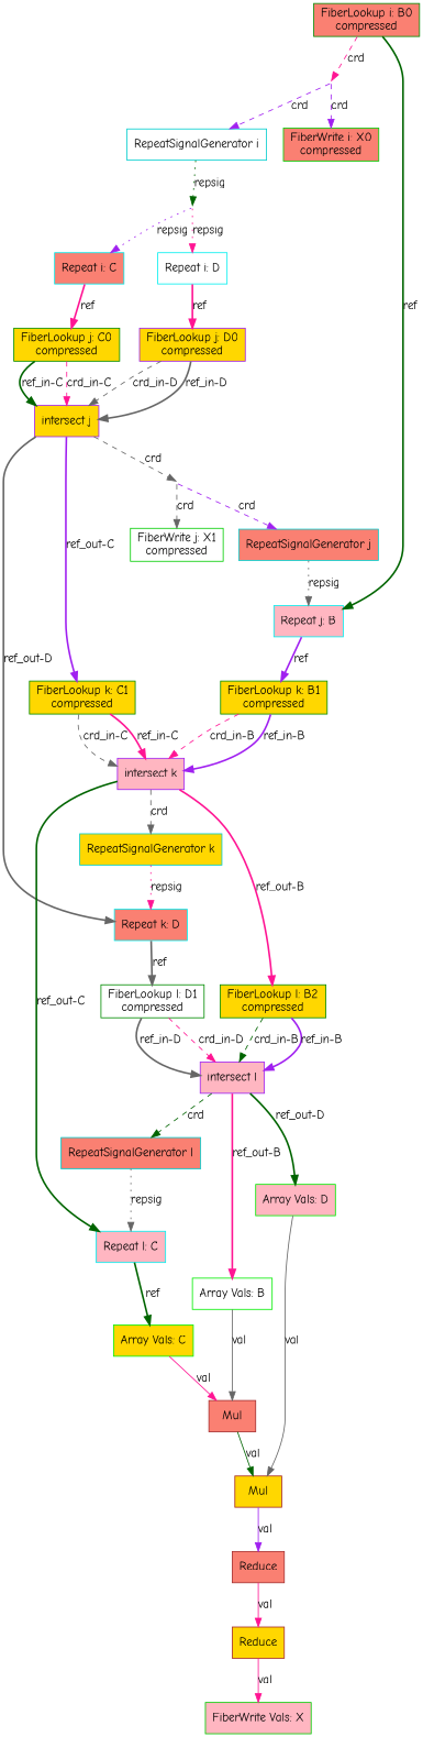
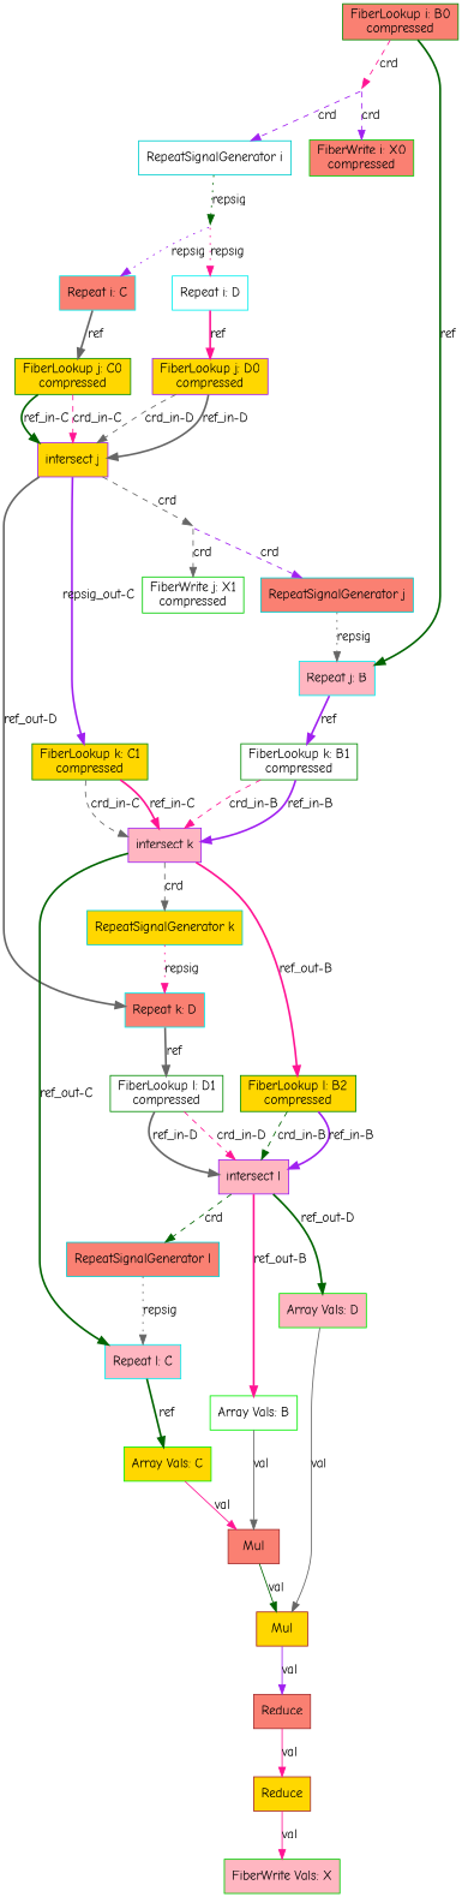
  digraph {
    fontname="Comic Neue"
    node [color=green4 fillcolor=gold fontname="Comic Neue" shape=box style=filled type=fiberlookup]
    edge [color=deeppink fontname="Comic Neue" style=bold type=ref]
    n1 [fillcolor=salmon format=compressed index=i label="FiberLookup i: B0\ncompressed" root=true src=true tensor=B]
    30 [shape=point style=invis type=broadcast color="" fillcolor=""]
    n3 [color=cyan2 fillcolor=lightpink index=j label="Repeat j: B" root=false tensor=B type=repeat]
    n4 [color=green3 crdsize=B0_dim fillcolor=salmon format=compressed index=i label="FiberWrite i: X0\ncompressed" segsize=2 sink=true tensor=X type=fiberwrite]
    n5 [color=cyan3 fillcolor=white index=i label="RepeatSignalGenerator i" type=repsiggen]
-   n6 [format=compressed index=k label="FiberLookup k: B1\ncompressed" root=false src=true tensor=B]
+   n6 [fillcolor=white format=compressed index=k label="FiberLookup k: B1\ncompressed" root=false src=true tensor=B]
    28 [shape=point style=invis type=broadcast color="" fillcolor=""]
    n8 [color=cyan2 fillcolor=salmon index=i label="Repeat i: C" root=true tensor=C type=repeat]
    n9 [color=cyan2 fillcolor=white index=i label="Repeat i: D" root=true tensor=D type=repeat]
    n10 [format=compressed index=j label="FiberLookup j: C0\ncompressed" root=false src=true tensor=C]
    n11 [color=purple format=compressed index=j label="FiberLookup j: D0\ncompressed" root=false src=true tensor=D]
    n12 [color=purple index=j label="intersect j" type=intersect]
    22 [shape=point style=invis type=broadcast color="" fillcolor=""]
    n14 [color=cyan2 fillcolor=salmon index=k label="Repeat k: D" root=false tensor=D type=repeat]
    n15 [format=compressed index=k label="FiberLookup k: C1\ncompressed" root=false src=true tensor=C]
    n16 [color=green3 crdsize="B0_dim*C0_dim" fillcolor=white format=compressed index=j label="FiberWrite j: X1\ncompressed" segsize="B0_dim+1" sink=true tensor=X type=fiberwrite]
    n17 [color=cyan3 fillcolor=salmon index=j label="RepeatSignalGenerator j" type=repsiggen]
    n18 [fillcolor=white format=compressed index=l label="FiberLookup l: D1\ncompressed" root=false src=true tensor=D]
    n19 [color=purple fillcolor=lightpink index=k label="intersect k" type=intersect]
    n20 [color=cyan3 index=k label="RepeatSignalGenerator k" type=repsiggen]
    n21 [color=cyan2 fillcolor=lightpink index=l label="Repeat l: C" root=false tensor=C type=repeat]
    n22 [format=compressed index=l label="FiberLookup l: B2\ncompressed" root=false src=true tensor=B]
    n23 [color=green2 label="Array Vals: C" tensor=C type=arrayvals]
    n24 [color=purple fillcolor=lightpink index=l label="intersect l" type=intersect]
    n25 [color=cyan3 fillcolor=salmon index=l label="RepeatSignalGenerator l" type=repsiggen]
    n26 [color=green2 fillcolor=white label="Array Vals: B" tensor=B type=arrayvals]
    n27 [color=green2 fillcolor=lightpink label="Array Vals: D" tensor=D type=arrayvals]
    n28 [color=brown fillcolor=salmon label=Mul type=mul]
    n29 [color=brown label=Mul type=mul]
    n30 [color=brown fillcolor=salmon label=Reduce type=reduce]
    n31 [color=brown label=Reduce type=reduce]
    n32 [color=green3 fillcolor=lightpink label="FiberWrite Vals: X" sink=true tensor=X type=fiberwrite]
    n1 -> 30 [label=crd style=dashed type=crd]
    n1 -> n3 [color=darkgreen label=ref]
    30 -> n4 [color=purple label=crd style=dashed type=crd]
    30 -> n5 [color=purple label=crd style=dashed type=crd]
    n3 -> n6 [color=purple label=ref]
    n5 -> 28 [color=darkgreen label=repsig style=dotted type=repsig]
    n6 -> n19 [label="crd_in-B" style=dashed type=crd]
    n6 -> n19 [color=purple label="ref_in-B"]
    28 -> n8 [color=purple label=repsig style=dotted type=repsig]
    28 -> n9 [label=repsig style=dotted type=repsig]
-   n8 -> n10 [label=ref]
+   n8 -> n10 [color=gray40 label=ref]
    n9 -> n11 [label=ref]
    n10 -> n12 [label="crd_in-C" style=dashed type=crd]
    n10 -> n12 [color=darkgreen label="ref_in-C"]
    n11 -> n12 [color=gray40 label="crd_in-D" style=dashed type=crd]
    n11 -> n12 [color=gray40 label="ref_in-D"]
    n12 -> 22 [color=gray40 label=crd style=dashed type=crd]
    n12 -> n14 [color=gray40 label="ref_out-D"]
-   n12 -> n15 [color=purple label="ref_out-C"]
+   n12 -> n15 [color=purple label="repsig_out-C"]
    22 -> n16 [color=gray40 label=crd style=dashed type=crd]
    22 -> n17 [color=purple label=crd style=dashed type=crd]
    n14 -> n18 [color=gray40 label=ref]
    n15 -> n19 [color=gray40 label="crd_in-C" style=dashed type=crd]
    n15 -> n19 [label="ref_in-C"]
    n17 -> n3 [color=gray40 label=repsig style=dotted type=repsig]
    n18 -> n24 [label="crd_in-D" style=dashed type=crd]
    n18 -> n24 [color=gray40 label="ref_in-D"]
    n19 -> n20 [color=gray40 label=crd style=dashed type=crd]
    n19 -> n21 [color=darkgreen label="ref_out-C"]
    n19 -> n22 [label="ref_out-B"]
    n20 -> n14 [label=repsig style=dotted type=repsig]
    n21 -> n23 [color=darkgreen label=ref]
    n22 -> n24 [color=darkgreen label="crd_in-B" style=dashed type=crd]
    n22 -> n24 [color=purple label="ref_in-B"]
    n23 -> n28 [label=val type=val style=""]
    n24 -> n25 [color=darkgreen label=crd style=dashed type=crd]
    n24 -> n26 [label="ref_out-B"]
    n24 -> n27 [color=darkgreen label="ref_out-D"]
    n25 -> n21 [color=gray40 label=repsig style=dotted type=repsig]
    n26 -> n28 [color=gray40 label=val type=val style=""]
    n27 -> n29 [color=gray40 label=val type=val style=""]
    n28 -> n29 [color=darkgreen label=val type=val style=""]
    n29 -> n30 [color=purple label=val type=val style=""]
    n30 -> n31 [label=val type=val style=""]
    n31 -> n32 [label=val type=val style=""]
  }
